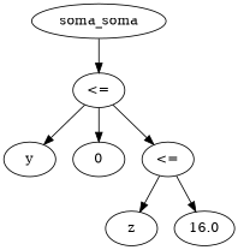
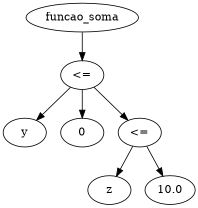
  digraph {
-   n1 [label=soma_soma]
+   n1 [label=funcao_soma]
    n2 [label="<="]
    n3 [label=y]
    n4 [label=0]
    n5 [label="<="]
    n6 [label=z]
-   n7 [label=16.0]
+   n7 [label=10.0]
    n1 -> n2
    n2 -> n3
    n2 -> n4
    n2 -> n5
    n5 -> n6
    n5 -> n7
  }
